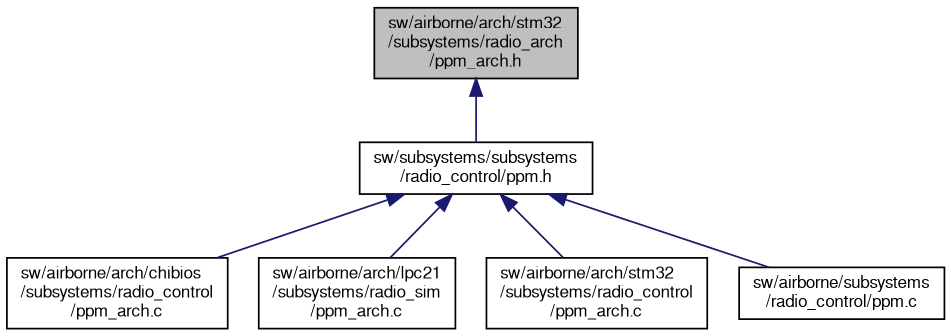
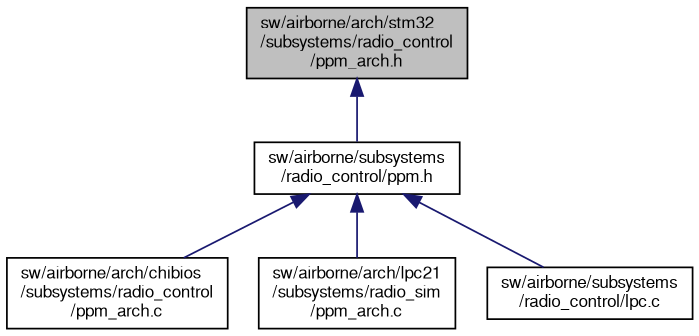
  digraph {
    node [color=black fillcolor=white fontname=FreeSans fontsize=10 shape=record style=filled]
    edge [color=midnightblue dir=back fontname=FreeSans fontsize=10 labelfontname=FreeSans labelfontsize=10 style=solid]
-   n1 [fillcolor=grey75 fontcolor=black height=0.2 label="sw/airborne/arch/stm32\l/subsystems/radio_arch\l/ppm_arch.h" width=0.4]
-   n2 [height=0.2 label="sw/subsystems/subsystems\l/radio_control/ppm.h" width=0.4]
+   n1 [fillcolor=grey75 fontcolor=black height=0.2 label="sw/airborne/arch/stm32\l/subsystems/radio_control\l/ppm_arch.h" width=0.4]
+   n2 [height=0.2 label="sw/airborne/subsystems\l/radio_control/ppm.h" width=0.4]
    n3 [height=0.2 label="sw/airborne/arch/chibios\l/subsystems/radio_control\l/ppm_arch.c" width=0.4]
    n4 [height=0.2 label="sw/airborne/arch/lpc21\l/subsystems/radio_sim\l/ppm_arch.c" width=0.4]
-   n5 [height=0.2 label="sw/airborne/arch/stm32\l/subsystems/radio_control\l/ppm_arch.c" width=0.4]
-   n6 [height=0.2 label="sw/airborne/subsystems\l/radio_control/ppm.c" width=0.4]
+   n6 [height=0.2 label="sw/airborne/subsystems\l/radio_control/lpc.c" width=0.4]
    n1 -> n2
    n2 -> n3
    n2 -> n4
-   n2 -> n5
    n2 -> n6
  }
